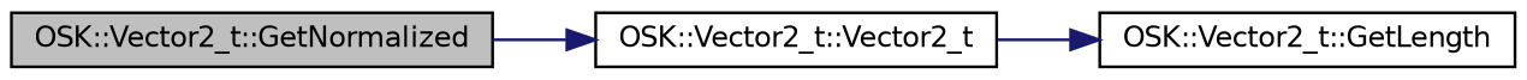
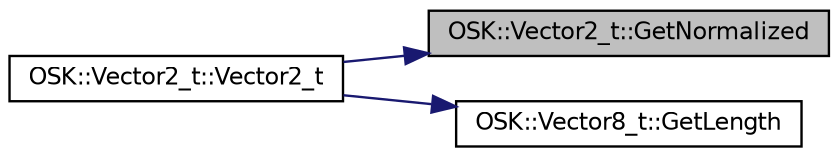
  digraph {
    rankdir=LR
    node [color=black fillcolor=white fontname=Helvetica fontsize=10 shape=record style=filled]
    edge [color=midnightblue fontname=Helvetica fontsize=10 labelfontname=Helvetica labelfontsize=10 style=solid]
    n1 [fillcolor=grey75 fontcolor=black height=0.2 label="OSK::Vector2_t::GetNormalized" width=0.4]
    n2 [height=0.2 label="OSK::Vector2_t::Vector2_t" width=0.4]
-   n3 [height=0.2 label="OSK::Vector2_t::GetLength" width=0.4]
-   n1 -> n2
+   n3 [height=0.2 label="OSK::Vector8_t::GetLength" width=0.4]
+   n2 -> n1
    n2 -> n3
  }
